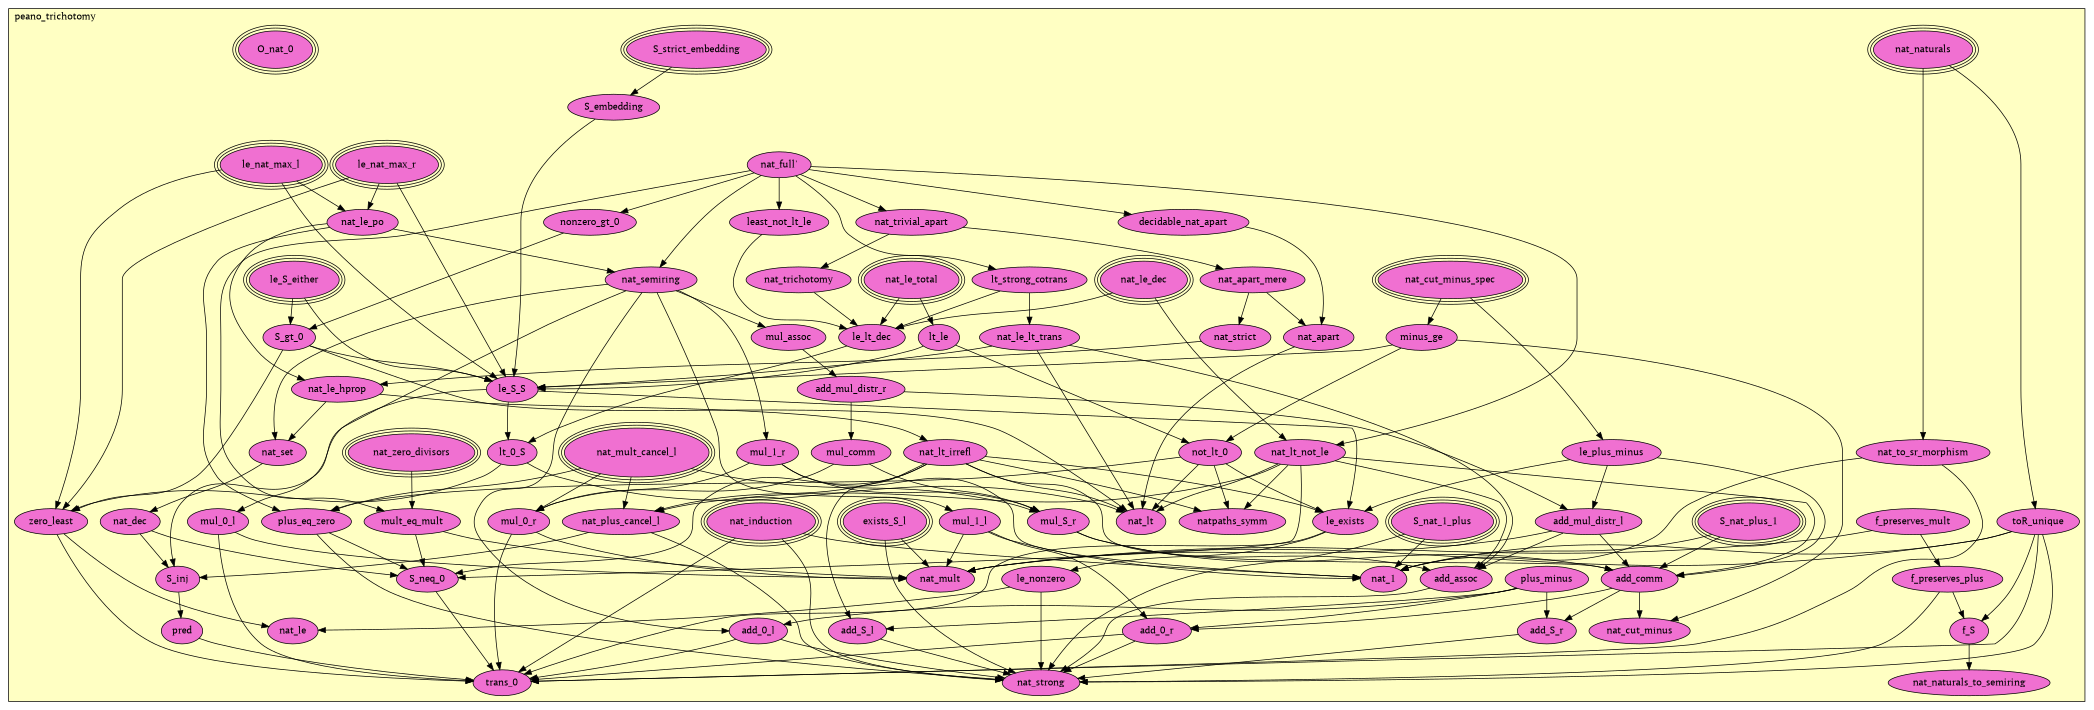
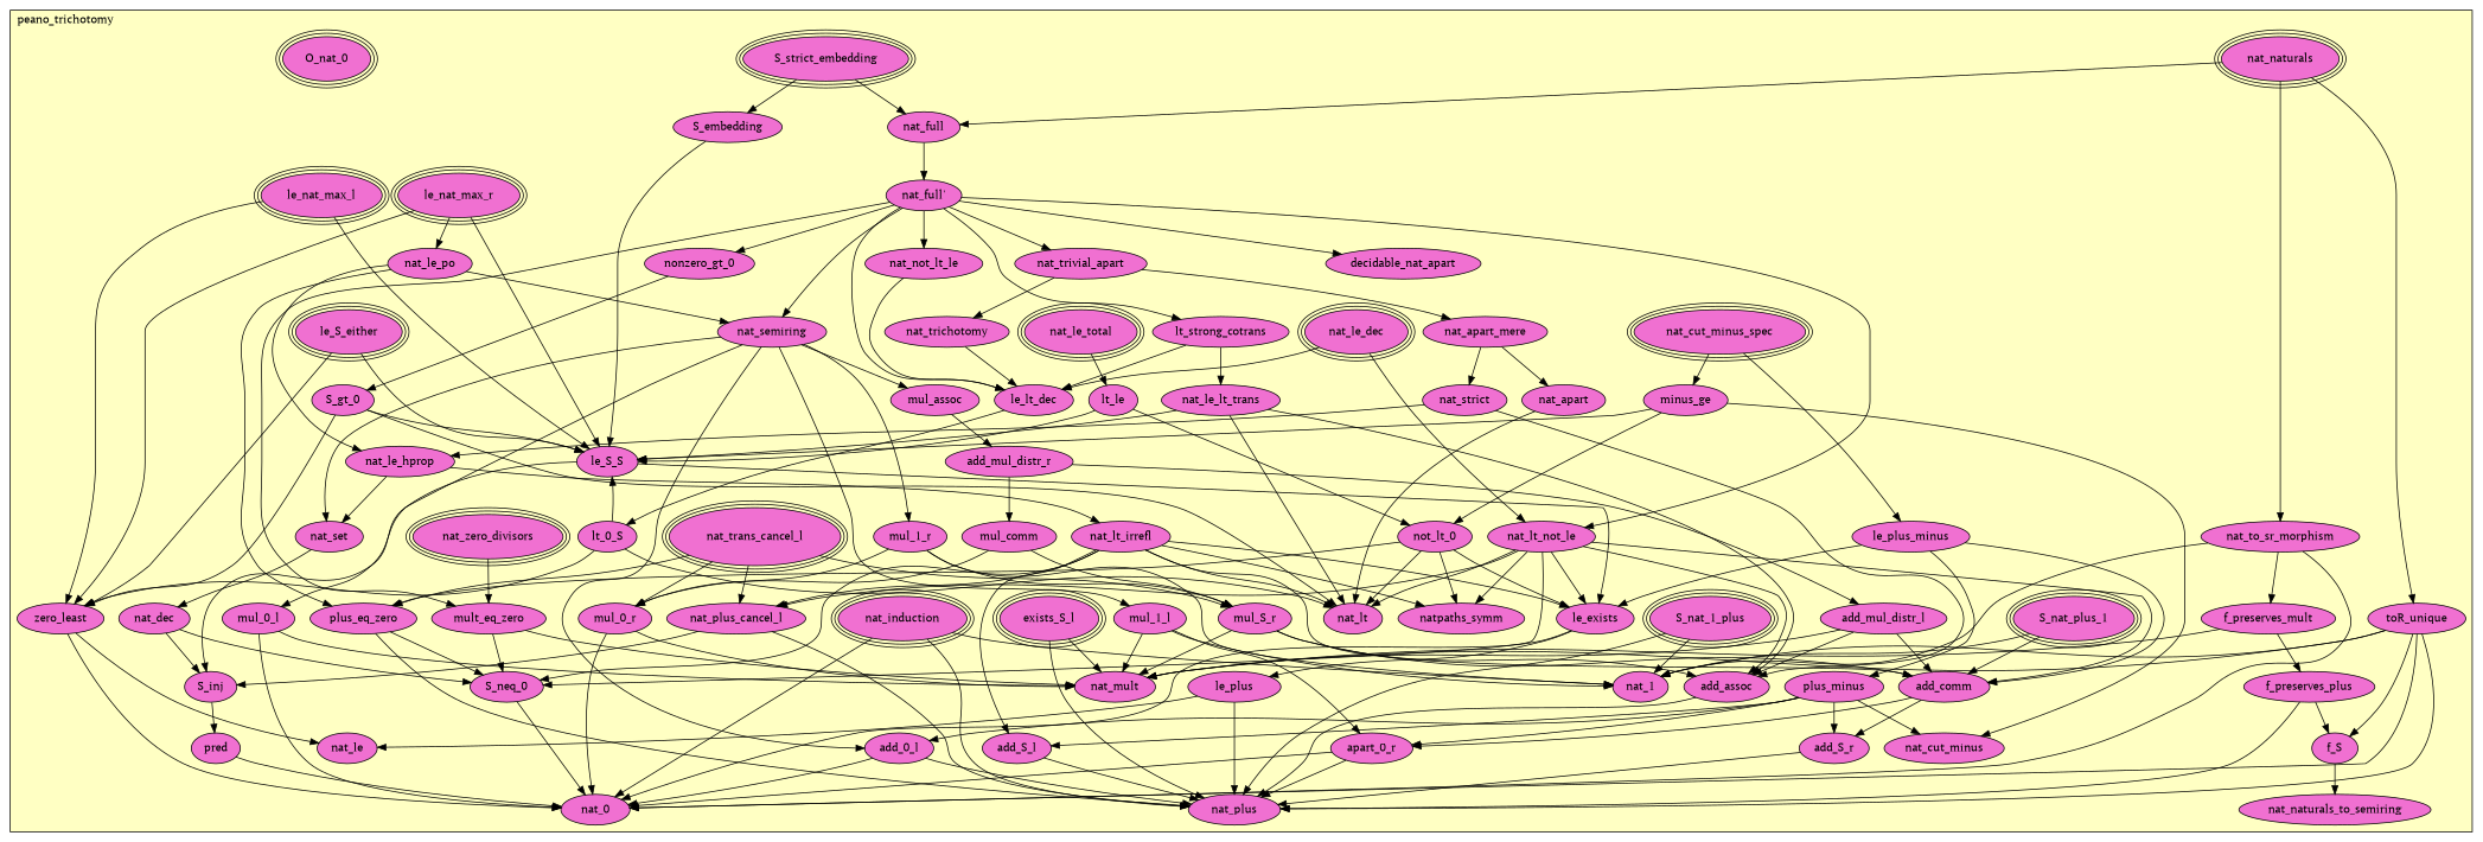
  digraph {
    fontname="PT Serif"
    node [fillcolor="#F070D1" fontname="PT Serif" style=filled]
    edge [fontname="PT Serif"]
    n1 [label=nat_cut_minus_spec peripheries=3]
    n2 [label=minus_ge]
    n3 [label=le_plus_minus]
    n4 [label=plus_minus]
    n5 [label=nat_cut_minus]
    n6 [label=nat_naturals peripheries=3]
    n7 [label=toR_unique]
    n8 [label=nat_to_sr_morphism]
    n9 [label=f_preserves_mult]
    n10 [label=f_preserves_plus]
    n11 [label=f_S]
    n12 [label=nat_naturals_to_semiring]
    n13 [label=S_strict_embedding peripheries=3]
    n14 [label=S_embedding]
    n15 [label=le_nat_max_r peripheries=3]
    n16 [label=le_nat_max_l peripheries=3]
+   n17 [label=nat_full]
    n18 [label="nat_full'"]
    n19 [label=lt_strong_cotrans]
    n20 [label=nat_le_lt_trans]
    n21 [label=nonzero_gt_0]
    n22 [label=S_gt_0]
    n23 [label=nat_le_dec peripheries=3]
    n24 [label=nat_lt_not_le]
-   n25 [label=least_not_lt_le]
+   n25 [label=nat_not_lt_le]
    n26 [label=nat_trivial_apart]
    n27 [label=decidable_nat_apart]
    n28 [label=nat_apart_mere]
    n29 [label=nat_apart]
    n30 [label=nat_trichotomy]
    n31 [label=nat_strict]
    n32 [label=nat_le_po]
    n33 [label=nat_le_hprop]
    n34 [label=nat_lt_irrefl]
    n35 [label=nat_le_total peripheries=3]
    n36 [label=lt_le]
    n37 [label=not_lt_0]
    n38 [label=le_lt_dec]
    n39 [label=le_S_either peripheries=3]
    n40 [label=lt_0_S]
    n41 [label=le_S_S]
    n42 [label=zero_least]
    n43 [label=le_exists]
-   n44 [label=le_nonzero]
+   n44 [label=le_plus]
    n45 [label=nat_lt]
    n46 [label=nat_le]
-   n47 [label=nat_mult_cancel_l peripheries=3]
+   n47 [label=nat_trans_cancel_l peripheries=3]
    n48 [label=nat_plus_cancel_l]
    n49 [label=nat_zero_divisors peripheries=3]
-   n50 [label=mult_eq_mult]
+   n50 [label=mult_eq_zero]
    n51 [label=plus_eq_zero]
    n52 [label=nat_induction peripheries=3]
    n53 [label=S_nat_1_plus peripheries=3]
    n54 [label=S_nat_plus_1 peripheries=3]
    n55 [label=O_nat_0 peripheries=3]
    n56 [label=nat_semiring]
    n57 [label=nat_set]
    n58 [label=nat_dec]
    n59 [label=S_inj]
    n60 [label=pred]
    n61 [label=S_neq_0]
    n62 [label=mul_assoc]
    n63 [label=add_mul_distr_r]
    n64 [label=add_mul_distr_l]
    n65 [label=mul_comm]
    n66 [label=mul_1_r]
    n67 [label=mul_S_r]
    n68 [label=mul_0_r]
    n69 [label=mul_1_l]
    n70 [label=exists_S_l peripheries=3]
    n71 [label=mul_0_l]
    n72 [label=add_comm]
    n73 [label=add_assoc]
    n74 [label=add_S_r]
-   n75 [label=add_0_r]
+   n75 [label=apart_0_r]
    n76 [label=add_S_l]
    n77 [label=add_0_l]
    n78 [label=nat_mult]
-   n79 [label=nat_strong]
+   n79 [label=nat_plus]
    n80 [label=nat_1]
-   n81 [label=trans_0]
+   n81 [label=nat_0]
    n82 [label=natpaths_symm]
    subgraph cluster_1 {
      fillcolor="#FFFFC3"
      label=peano_trichotomy
      labeljust=l
      style=filled
      n1
      n2
      n3
      n4
      n5
      n6
      n7
      n8
      n9
      n10
      n11
      n12
      n13
      n14
      n15
      n16
+     n17
      n18
      n19
      n20
      n21
      n22
      n23
      n24
      n25
      n26
      n27
      n28
      n29
      n30
      n31
      n32
      n33
      n34
      n35
      n36
      n37
      n38
      n39
      n40
      n41
      n42
      n43
      n44
      n45
      n46
      n47
      n48
      n49
      n50
      n51
      n52
      n53
      n54
      n55
      n56
      n57
      n58
      n59
      n60
      n61
      n62
      n63
      n64
      n65
      n66
      n67
      n68
      n69
      n70
      n71
      n72
      n73
      n74
      n75
      n76
      n77
      n78
      n79
      n80
      n81
      n82
    }
    n1 -> n2
    n1 -> n3
    n2 -> n5
    n2 -> n37
    n2 -> n41
-   n3 -> n64
+   n3 -> n4
    n3 -> n43
    n3 -> n72
-   n72 -> n5
+   n4 -> n5
    n4 -> n74
    n4 -> n75
    n4 -> n76
    n4 -> n77
    n6 -> n7
    n6 -> n8
+   n6 -> n17
    n7 -> n11
    n7 -> n78
    n7 -> n79
    n7 -> n80
    n7 -> n81
+   n8 -> n9
    n8 -> n80
    n8 -> n81
    n9 -> n10
    n9 -> n78
    n10 -> n11
    n10 -> n79
    n11 -> n12
    n13 -> n14
+   n13 -> n17
    n14 -> n41
    n15 -> n32
    n15 -> n41
    n15 -> n42
-   n16 -> n32
    n16 -> n41
    n16 -> n42
+   n17 -> n18
    n18 -> n19
    n18 -> n21
    n18 -> n24
    n18 -> n25
    n18 -> n26
    n18 -> n27
    n18 -> n50
    n18 -> n56
    n19 -> n20
    n19 -> n38
    n20 -> n41
    n20 -> n45
    n20 -> n73
    n21 -> n22
    n22 -> n41
    n22 -> n42
    n22 -> n45
    n23 -> n24
    n23 -> n38
+   n24 -> n43
    n24 -> n45
    n24 -> n48
    n24 -> n61
    n24 -> n72
    n24 -> n73
    n24 -> n82
    n25 -> n38
    n26 -> n28
    n26 -> n30
-   n27 -> n29
    n28 -> n29
    n28 -> n31
    n29 -> n45
    n30 -> n38
    n31 -> n33
+   n31 -> n73
    n32 -> n33
    n32 -> n51
    n32 -> n56
    n33 -> n34
    n33 -> n57
    n34 -> n43
    n34 -> n45
    n34 -> n48
    n34 -> n61
    n34 -> n72
    n34 -> n76
    n34 -> n82
    n35 -> n36
-   n35 -> n38
+   n18 -> n38
    n36 -> n37
    n36 -> n41
    n37 -> n43
    n37 -> n45
    n37 -> n51
    n37 -> n82
    n38 -> n40
    n39 -> n41
-   n39 -> n22
-   n41 -> n40
+   n39 -> n42
+   n40 -> n41
    n40 -> n42
    n40 -> n45
    n41 -> n43
    n41 -> n59
    n42 -> n46
    n42 -> n81
    n43 -> n44
    n43 -> n81
    n44 -> n46
    n44 -> n79
    n47 -> n48
    n47 -> n51
    n47 -> n67
    n47 -> n68
    n48 -> n59
    n48 -> n79
    n49 -> n50
    n50 -> n61
    n50 -> n78
    n51 -> n61
    n51 -> n79
    n52 -> n79
    n52 -> n80
    n52 -> n81
    n53 -> n79
    n53 -> n80
    n54 -> n72
    n54 -> n80
    n56 -> n57
    n56 -> n62
    n56 -> n66
    n56 -> n69
    n56 -> n71
    n56 -> n77
    n57 -> n58
    n58 -> n59
    n58 -> n61
    n59 -> n60
    n60 -> n81
    n61 -> n81
    n62 -> n63
    n63 -> n64
    n63 -> n65
    n64 -> n72
    n64 -> n73
    n64 -> n78
    n65 -> n67
    n65 -> n68
    n66 -> n67
    n66 -> n68
    n66 -> n80
    n67 -> n72
    n67 -> n73
+   n67 -> n78
    n68 -> n78
    n68 -> n81
    n69 -> n75
    n69 -> n78
    n69 -> n80
    n70 -> n78
    n70 -> n79
    n71 -> n78
    n71 -> n81
    n72 -> n74
    n72 -> n75
    n73 -> n79
    n74 -> n79
    n75 -> n79
    n75 -> n81
    n76 -> n79
    n77 -> n79
    n77 -> n81
  }
